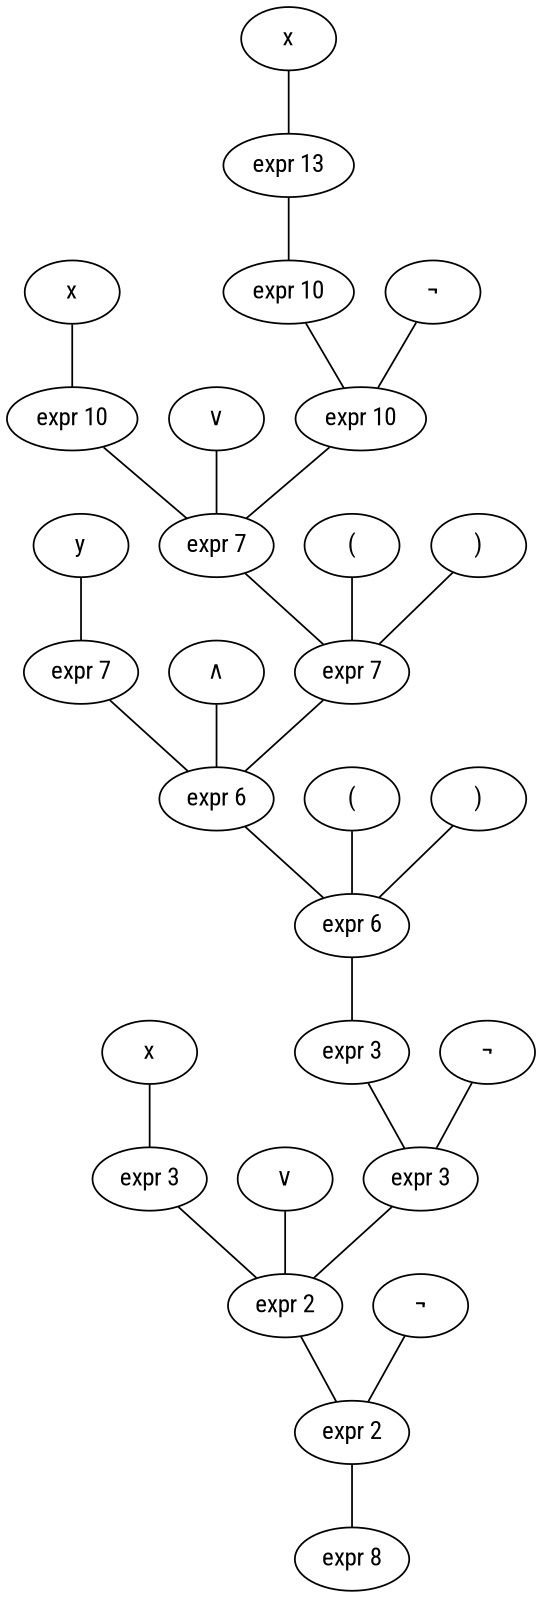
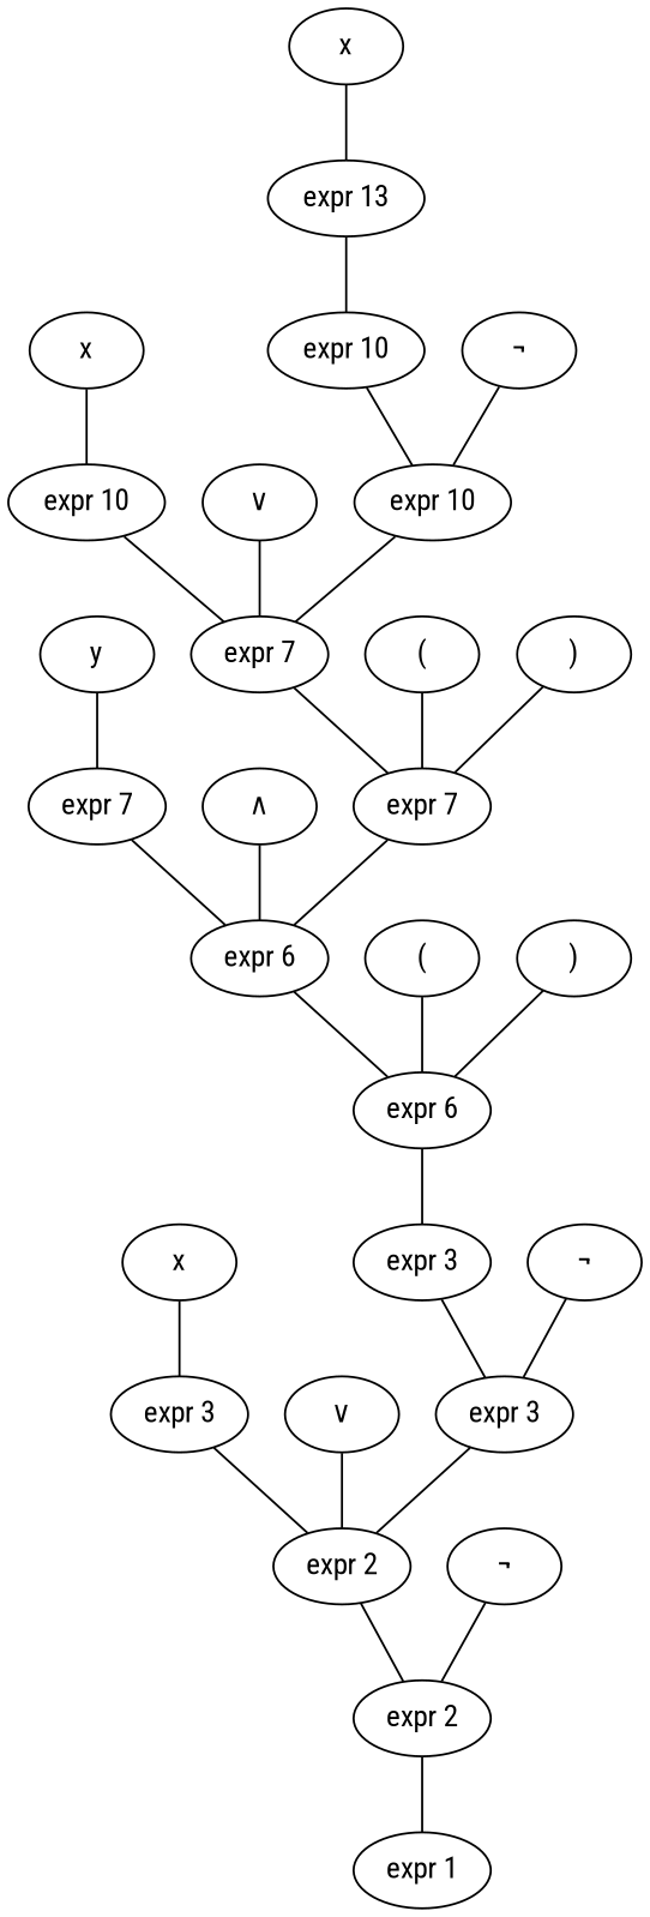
  graph {
    fontname="Roboto Condensed"
    node [fontname="Roboto Condensed"]
    edge [fontname="Roboto Condensed"]
-   n1 [label="expr 8"]
+   n1 [label="expr 1"]
    n2 [label="expr 2"]
    n3 [label="expr 2"]
    n4 [label="¬"]
    n5 [label="expr 3"]
    n6 [label=x]
    n7 [label="∨"]
    n8 [label="expr 3"]
    n9 [label="expr 3"]
    n10 [label="¬"]
    n11 [label="expr 6"]
    n12 [label="expr 6"]
    n13 [label="("]
    n14 [label="expr 7"]
    n15 [label=y]
    n16 [label="∧"]
    n17 [label="expr 7"]
    n18 [label="expr 7"]
    n19 [label="("]
    n20 [label="expr 10"]
    n21 [label=x]
    n22 [label="∨"]
    n23 [label="expr 10"]
    n24 [label="expr 10"]
    n25 [label="¬"]
    n26 [label="expr 13"]
    n27 [label=x]
    n28 [label=")"]
    n29 [label=")"]
    n2 -- n1
    n3 -- n2
    n4 -- n2
    n5 -- n3
    n6 -- n5
    n7 -- n3
    n8 -- n3
    n9 -- n8
    n10 -- n8
    n11 -- n9
    n12 -- n11
    n13 -- n11
    n14 -- n12
    n15 -- n14
    n16 -- n12
    n17 -- n12
    n18 -- n17
    n19 -- n17
    n20 -- n18
    n21 -- n20
    n22 -- n18
    n23 -- n18
    n24 -- n23
    n25 -- n23
    n26 -- n24
    n27 -- n26
    n28 -- n17
    n29 -- n11
  }
